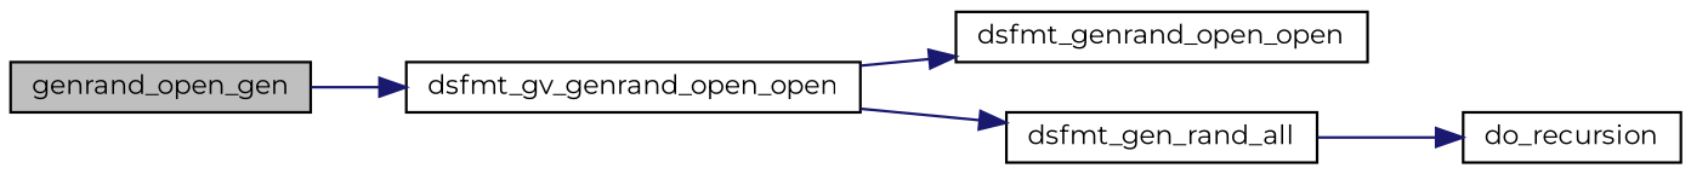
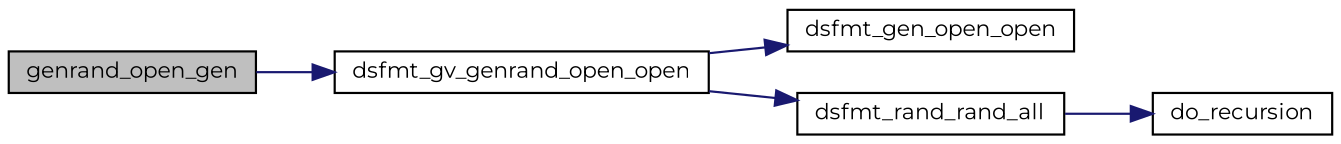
  digraph {
    fontname=Montserrat
    rankdir=LR
    node [color=black fillcolor=white fontname=Montserrat fontsize=10 shape=record style=filled]
    edge [color=midnightblue fontname=Montserrat fontsize=10 labelfontname=Helvetica labelfontsize=10 style=solid]
    n1 [fillcolor=grey75 fontcolor=black height=0.2 label=genrand_open_gen width=0.4]
    n2 [height=0.2 label=dsfmt_gv_genrand_open_open width=0.4]
-   n3 [height=0.2 label=dsfmt_genrand_open_open width=0.4]
-   n4 [height=0.2 label=dsfmt_gen_rand_all width=0.4]
+   n3 [height=0.2 label=dsfmt_gen_open_open width=0.4]
+   n4 [height=0.2 label=dsfmt_rand_rand_all width=0.4]
    n5 [height=0.2 label=do_recursion width=0.4]
    n1 -> n2
    n2 -> n3
    n2 -> n4
    n4 -> n5
  }
